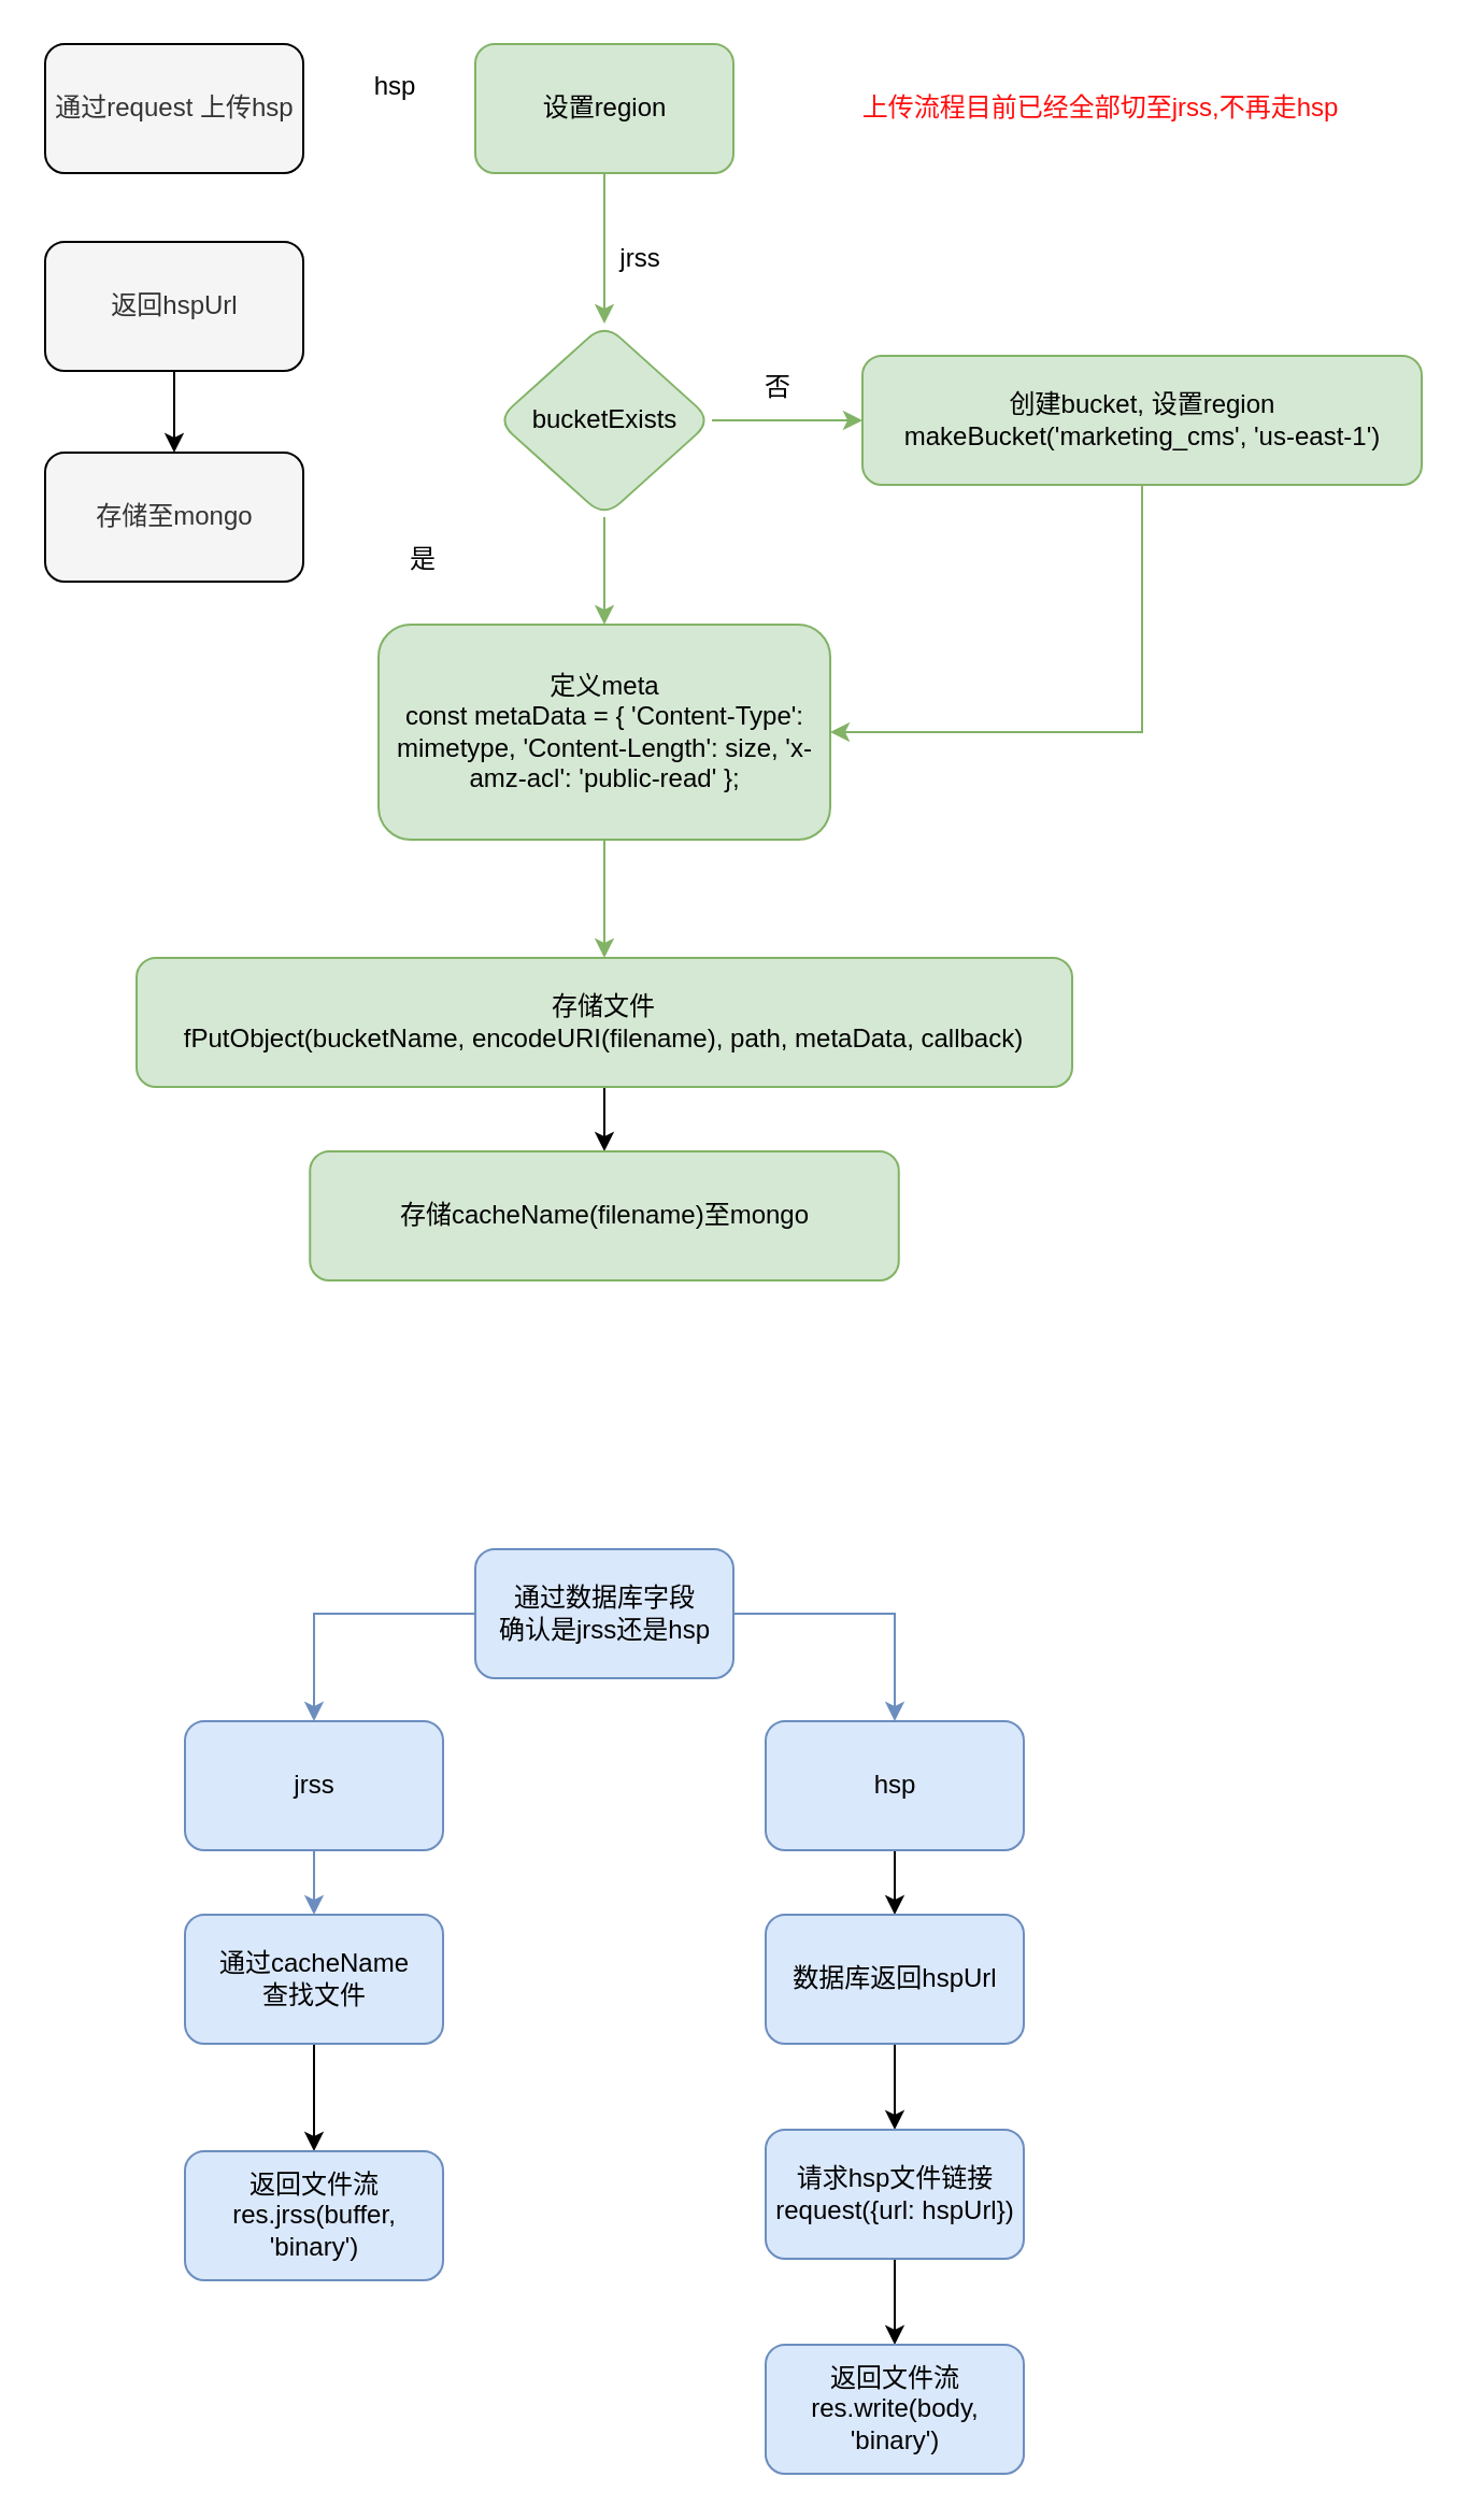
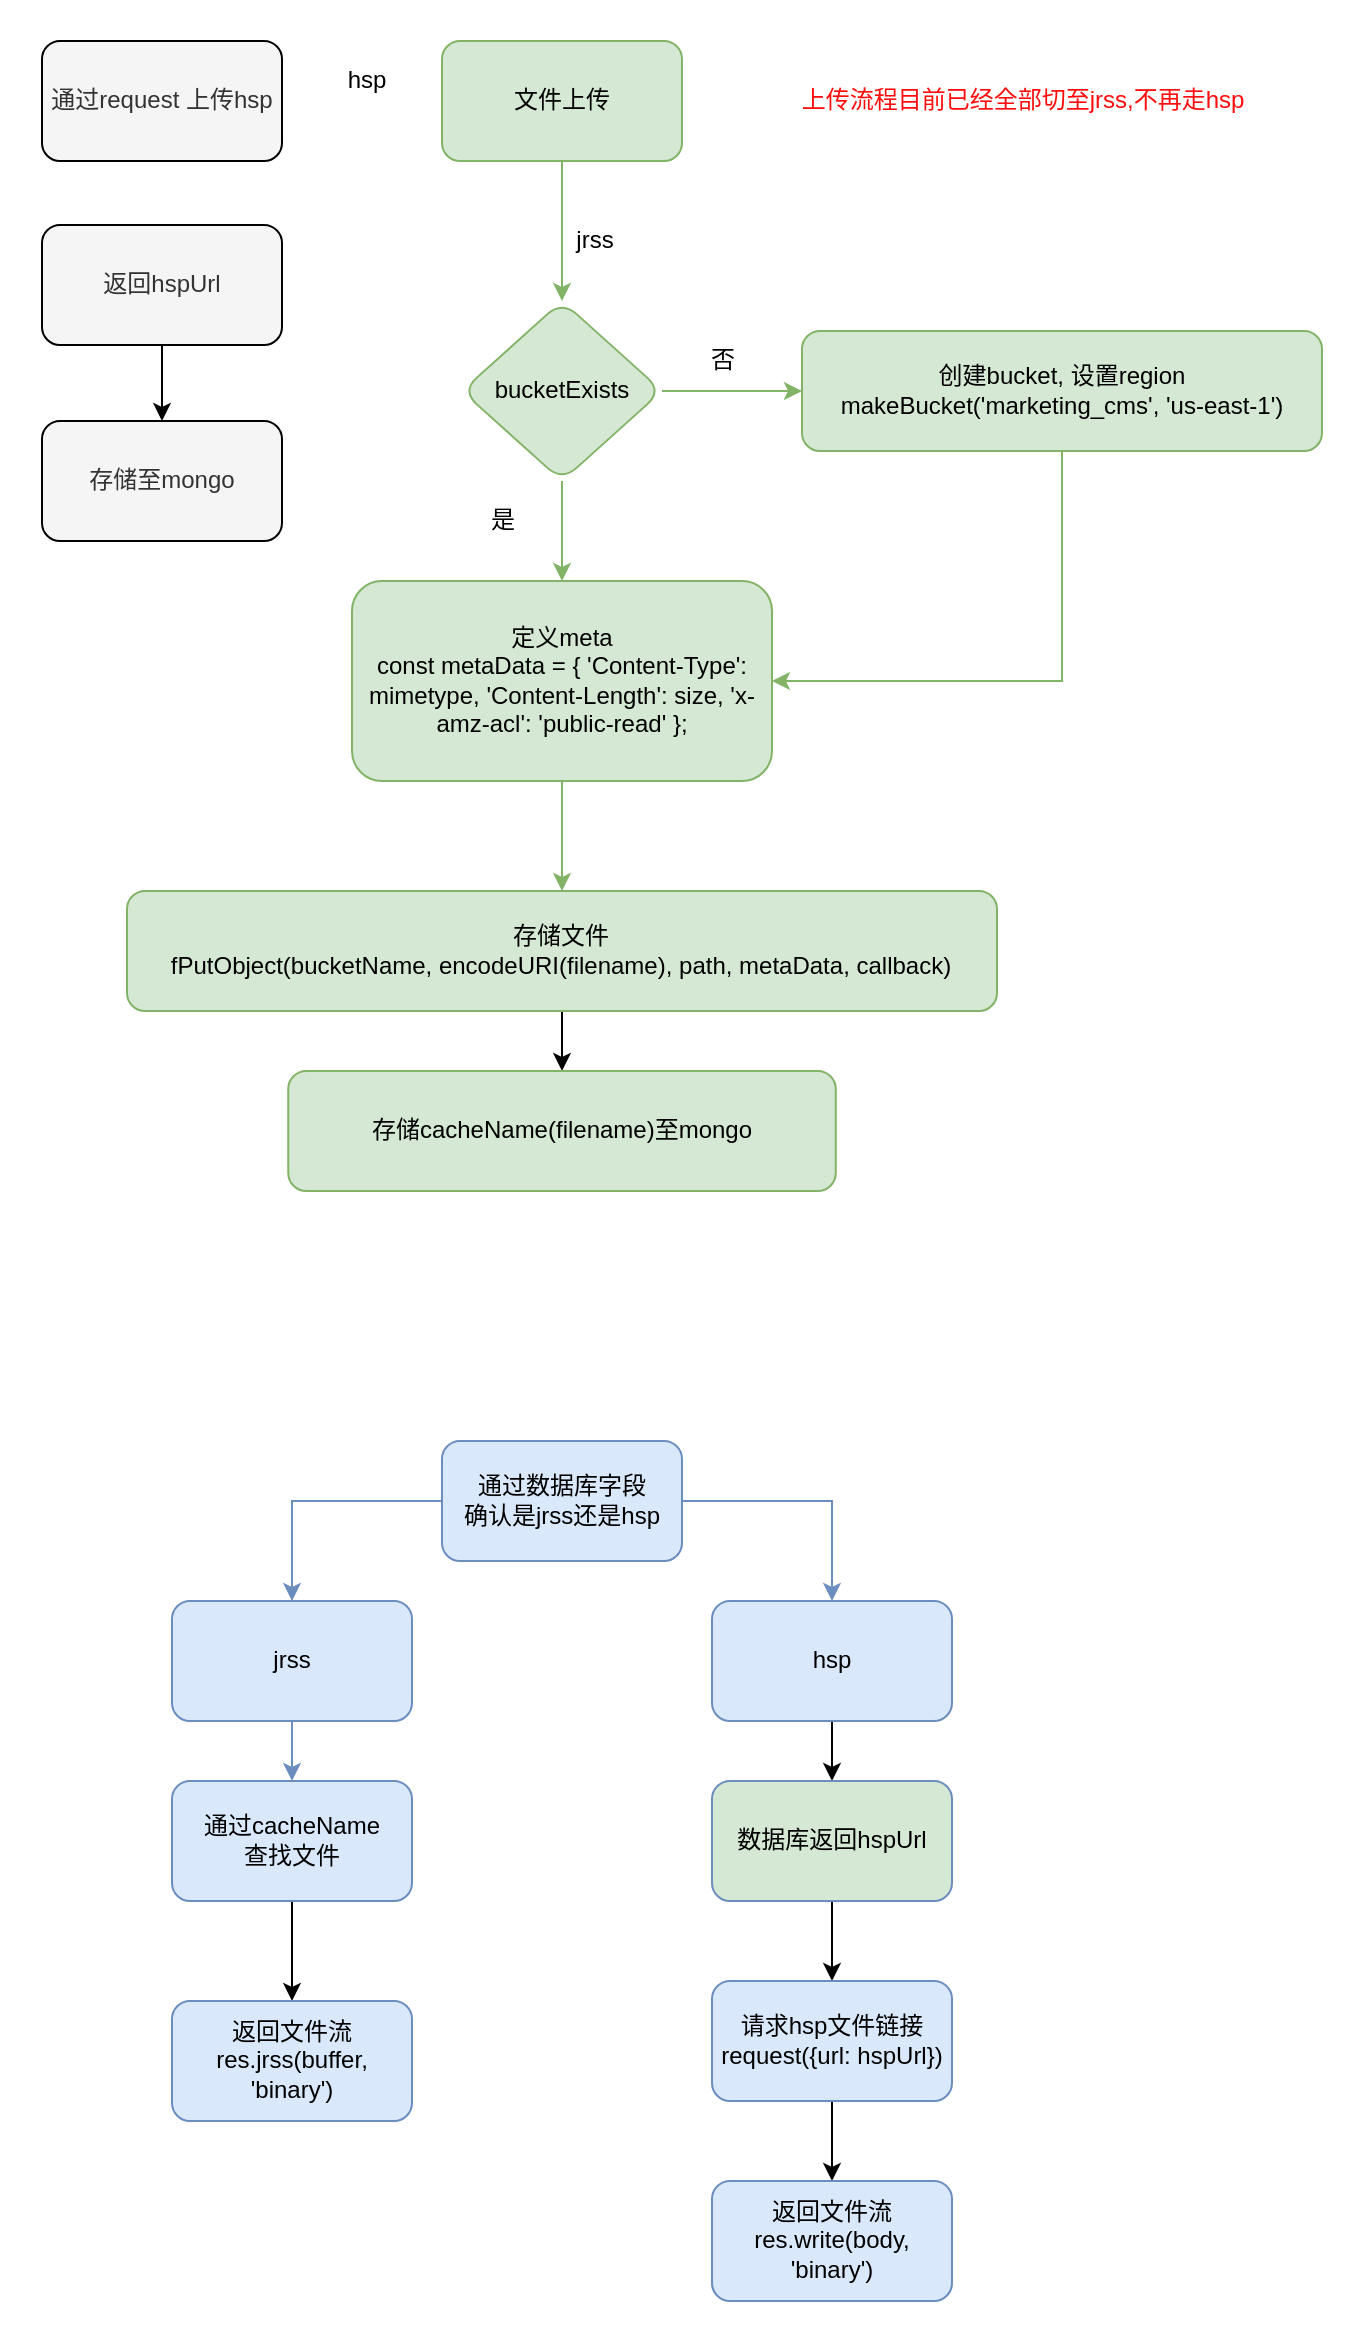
  <mxCell id="0" />
  <mxCell id="1" parent="0" />
  <mxCell id="2" value="" style="edgeStyle=orthogonalEdgeStyle;rounded=0;orthogonalLoop=1;jettySize=auto;html=1;fillColor=#d5e8d4;strokeColor=#82b366;" edge="1" parent="1" source="3" target="6"><mxGeometry relative="1" as="geometry" /></mxCell>
- <mxCell id="3" value="设置region" style="rounded=1;whiteSpace=wrap;html=1;fillColor=#d5e8d4;strokeColor=#82b366;" vertex="1" parent="1"><mxGeometry x="220.5" y="20" width="120" height="60" as="geometry" /></mxCell>
+ <mxCell id="3" value="文件上传" style="rounded=1;whiteSpace=wrap;html=1;fillColor=#d5e8d4;strokeColor=#82b366;" vertex="1" parent="1"><mxGeometry x="220.5" y="20" width="120" height="60" as="geometry" /></mxCell>
  <mxCell id="4" value="" style="edgeStyle=orthogonalEdgeStyle;rounded=0;orthogonalLoop=1;jettySize=auto;html=1;fillColor=#d5e8d4;strokeColor=#82b366;" edge="1" parent="1" source="6" target="8"><mxGeometry relative="1" as="geometry" /></mxCell>
  <mxCell id="5" value="" style="edgeStyle=orthogonalEdgeStyle;rounded=0;orthogonalLoop=1;jettySize=auto;html=1;fillColor=#d5e8d4;strokeColor=#82b366;" edge="1" parent="1" source="6" target="11"><mxGeometry relative="1" as="geometry" /></mxCell>
  <mxCell id="6" value="bucketExists" style="rhombus;whiteSpace=wrap;html=1;rounded=1;fillColor=#d5e8d4;strokeColor=#82b366;" vertex="1" parent="1"><mxGeometry x="230.5" y="150" width="100" height="90" as="geometry" /></mxCell>
  <mxCell id="7" style="edgeStyle=orthogonalEdgeStyle;rounded=0;orthogonalLoop=1;jettySize=auto;html=1;exitX=0.5;exitY=1;exitDx=0;exitDy=0;entryX=1;entryY=0.5;entryDx=0;entryDy=0;fillColor=#d5e8d4;strokeColor=#82b366;" edge="1" parent="1" source="8" target="11"><mxGeometry relative="1" as="geometry" /></mxCell>
  <mxCell id="8" value="创建bucket, 设置region&lt;br&gt;makeBucket('marketing_cms', 'us-east-1')" style="whiteSpace=wrap;html=1;rounded=1;fillColor=#d5e8d4;strokeColor=#82b366;" vertex="1" parent="1"><mxGeometry x="400.5" y="165" width="260" height="60" as="geometry" /></mxCell>
  <mxCell id="9" value="否" style="text;html=1;align=center;verticalAlign=middle;resizable=0;points=[];autosize=1;" vertex="1" parent="1"><mxGeometry x="340.5" y="165" width="40" height="30" as="geometry" /></mxCell>
  <mxCell id="10" value="" style="edgeStyle=orthogonalEdgeStyle;rounded=0;orthogonalLoop=1;jettySize=auto;html=1;fillColor=#d5e8d4;strokeColor=#82b366;" edge="1" parent="1" source="11" target="14"><mxGeometry relative="1" as="geometry" /></mxCell>
  <mxCell id="11" value="定义meta&lt;br&gt;const metaData = { 'Content-Type': mimetype, 'Content-Length': size, 'x-amz-acl': 'public-read' };" style="whiteSpace=wrap;html=1;rounded=1;fillColor=#d5e8d4;strokeColor=#82b366;" vertex="1" parent="1"><mxGeometry x="175.5" y="290" width="210" height="100" as="geometry" /></mxCell>
- <mxCell id="12" value="是" style="text;html=1;align=center;verticalAlign=middle;resizable=0;points=[];autosize=1;" vertex="1" parent="1"><mxGeometry x="175.5" y="245" width="40" height="30" as="geometry" /></mxCell>
+ <mxCell id="12" value="是" style="text;html=1;align=center;verticalAlign=middle;resizable=0;points=[];autosize=1;" vertex="1" parent="1"><mxGeometry x="230.5" y="245" width="40" height="30" as="geometry" /></mxCell>
  <mxCell id="13" value="" style="edgeStyle=orthogonalEdgeStyle;rounded=0;orthogonalLoop=1;jettySize=auto;html=1;" edge="1" parent="1" source="14" target="33"><mxGeometry relative="1" as="geometry" /></mxCell>
  <mxCell id="14" value="存储文件&lt;br&gt;fPutObject(bucketName, encodeURI(filename), path, metaData, callback)" style="whiteSpace=wrap;html=1;rounded=1;fillColor=#d5e8d4;strokeColor=#82b366;" vertex="1" parent="1"><mxGeometry x="63" y="445" width="435" height="60" as="geometry" /></mxCell>
  <mxCell id="15" value="" style="edgeStyle=orthogonalEdgeStyle;rounded=0;orthogonalLoop=1;jettySize=auto;html=1;fillColor=#dae8fc;strokeColor=#6c8ebf;" edge="1" parent="1" source="17" target="19"><mxGeometry relative="1" as="geometry" /></mxCell>
  <mxCell id="16" value="" style="edgeStyle=orthogonalEdgeStyle;rounded=0;orthogonalLoop=1;jettySize=auto;html=1;fillColor=#dae8fc;strokeColor=#6c8ebf;" edge="1" parent="1" source="17" target="21"><mxGeometry relative="1" as="geometry" /></mxCell>
  <mxCell id="17" value="通过数据库字段&lt;br&gt;确认是jrss还是hsp" style="rounded=1;whiteSpace=wrap;html=1;fillColor=#dae8fc;strokeColor=#6c8ebf;" vertex="1" parent="1"><mxGeometry x="220.5" y="720" width="120" height="60" as="geometry" /></mxCell>
  <mxCell id="18" value="" style="edgeStyle=orthogonalEdgeStyle;rounded=0;orthogonalLoop=1;jettySize=auto;html=1;fillColor=#dae8fc;strokeColor=#6c8ebf;" edge="1" parent="1" source="19" target="23"><mxGeometry relative="1" as="geometry" /></mxCell>
  <mxCell id="19" value="jrss" style="rounded=1;whiteSpace=wrap;html=1;fillColor=#dae8fc;strokeColor=#6c8ebf;" vertex="1" parent="1"><mxGeometry x="85.5" y="800" width="120" height="60" as="geometry" /></mxCell>
  <mxCell id="20" value="" style="edgeStyle=orthogonalEdgeStyle;rounded=0;orthogonalLoop=1;jettySize=auto;html=1;" edge="1" parent="1" source="21" target="26"><mxGeometry relative="1" as="geometry" /></mxCell>
  <mxCell id="21" value="hsp" style="rounded=1;whiteSpace=wrap;html=1;fillColor=#dae8fc;strokeColor=#6c8ebf;" vertex="1" parent="1"><mxGeometry x="355.5" y="800" width="120" height="60" as="geometry" /></mxCell>
  <mxCell id="22" value="" style="edgeStyle=orthogonalEdgeStyle;rounded=0;orthogonalLoop=1;jettySize=auto;html=1;" edge="1" parent="1" source="23" target="24"><mxGeometry relative="1" as="geometry" /></mxCell>
  <mxCell id="23" value="通过cacheName&lt;br&gt;查找文件" style="rounded=1;whiteSpace=wrap;html=1;fillColor=#dae8fc;strokeColor=#6c8ebf;" vertex="1" parent="1"><mxGeometry x="85.5" y="890" width="120" height="60" as="geometry" /></mxCell>
  <mxCell id="24" value="返回文件流&lt;br&gt;res.jrss(buffer, 'binary')" style="rounded=1;whiteSpace=wrap;html=1;fillColor=#dae8fc;strokeColor=#6c8ebf;" vertex="1" parent="1"><mxGeometry x="85.5" y="1000" width="120" height="60" as="geometry" /></mxCell>
  <mxCell id="25" value="" style="edgeStyle=orthogonalEdgeStyle;rounded=0;orthogonalLoop=1;jettySize=auto;html=1;" edge="1" parent="1" source="26" target="28"><mxGeometry relative="1" as="geometry" /></mxCell>
- <mxCell id="26" value="数据库返回hspUrl" style="rounded=1;whiteSpace=wrap;html=1;fillColor=#dae8fc;strokeColor=#6c8ebf;" vertex="1" parent="1"><mxGeometry x="355.5" y="890" width="120" height="60" as="geometry" /></mxCell>
+ <mxCell id="26" value="数据库返回hspUrl" style="rounded=1;whiteSpace=wrap;html=1;fillColor=#d5e8d4;strokeColor=#6c8ebf;" vertex="1" parent="1"><mxGeometry x="355.5" y="890" width="120" height="60" as="geometry" /></mxCell>
  <mxCell id="27" value="" style="edgeStyle=orthogonalEdgeStyle;rounded=0;orthogonalLoop=1;jettySize=auto;html=1;" edge="1" parent="1" source="28" target="29"><mxGeometry relative="1" as="geometry" /></mxCell>
  <mxCell id="28" value="请求hsp文件链接&lt;br&gt;request({url: hspUrl})" style="rounded=1;whiteSpace=wrap;html=1;fillColor=#dae8fc;strokeColor=#6c8ebf;" vertex="1" parent="1"><mxGeometry x="355.5" y="990" width="120" height="60" as="geometry" /></mxCell>
  <mxCell id="29" value="返回文件流&lt;br&gt;res.write(body, 'binary')" style="rounded=1;whiteSpace=wrap;html=1;fillColor=#dae8fc;strokeColor=#6c8ebf;" vertex="1" parent="1"><mxGeometry x="355.5" y="1090" width="120" height="60" as="geometry" /></mxCell>
  <mxCell id="30" value="通过request 上传hsp" style="rounded=1;whiteSpace=wrap;html=1;fillColor=#f5f5f5;strokeColor=default;fontColor=#333333;" vertex="1" parent="1"><mxGeometry x="20.5" y="20" width="120" height="60" as="geometry" /></mxCell>
  <mxCell id="31" value="" style="edgeStyle=orthogonalEdgeStyle;rounded=0;orthogonalLoop=1;jettySize=auto;html=1;fillColor=#f5f5f5;strokeColor=default;" edge="1" parent="1" source="32" target="34"><mxGeometry relative="1" as="geometry" /></mxCell>
  <mxCell id="32" value="返回hspUrl" style="rounded=1;whiteSpace=wrap;html=1;fillColor=#f5f5f5;strokeColor=default;fontColor=#333333;" vertex="1" parent="1"><mxGeometry x="20.5" y="112" width="120" height="60" as="geometry" /></mxCell>
  <mxCell id="33" value="存储cacheName(filename)至mongo" style="whiteSpace=wrap;html=1;fillColor=#d5e8d4;strokeColor=#82b366;rounded=1;" vertex="1" parent="1"><mxGeometry x="143.63" y="535" width="273.75" height="60" as="geometry" /></mxCell>
  <mxCell id="34" value="存储至mongo" style="rounded=1;whiteSpace=wrap;html=1;fillColor=#f5f5f5;strokeColor=default;fontColor=#333333;" vertex="1" parent="1"><mxGeometry x="20.5" y="210" width="120" height="60" as="geometry" /></mxCell>
  <mxCell id="35" value="jrss" style="text;html=1;align=center;verticalAlign=middle;resizable=0;points=[];autosize=1;strokeColor=none;fillColor=none;" vertex="1" parent="1"><mxGeometry x="277" y="105" width="40" height="30" as="geometry" /></mxCell>
  <mxCell id="36" value="hsp" style="text;html=1;align=center;verticalAlign=middle;resizable=0;points=[];autosize=1;strokeColor=none;fillColor=none;" vertex="1" parent="1"><mxGeometry x="163" y="25" width="40" height="30" as="geometry" /></mxCell>
  <mxCell id="37" value="上传流程目前已经全部切至jrss,不再走hsp" style="text;html=1;align=center;verticalAlign=middle;resizable=0;points=[];autosize=1;strokeColor=none;fillColor=none;fontColor=#FF0D0D;" vertex="1" parent="1"><mxGeometry x="385.5" y="35" width="250" height="30" as="geometry" /></mxCell>
